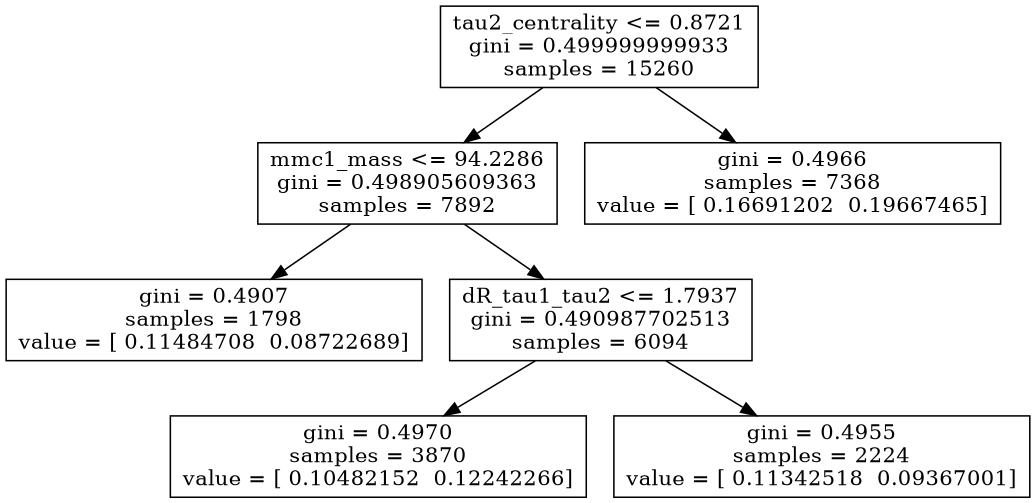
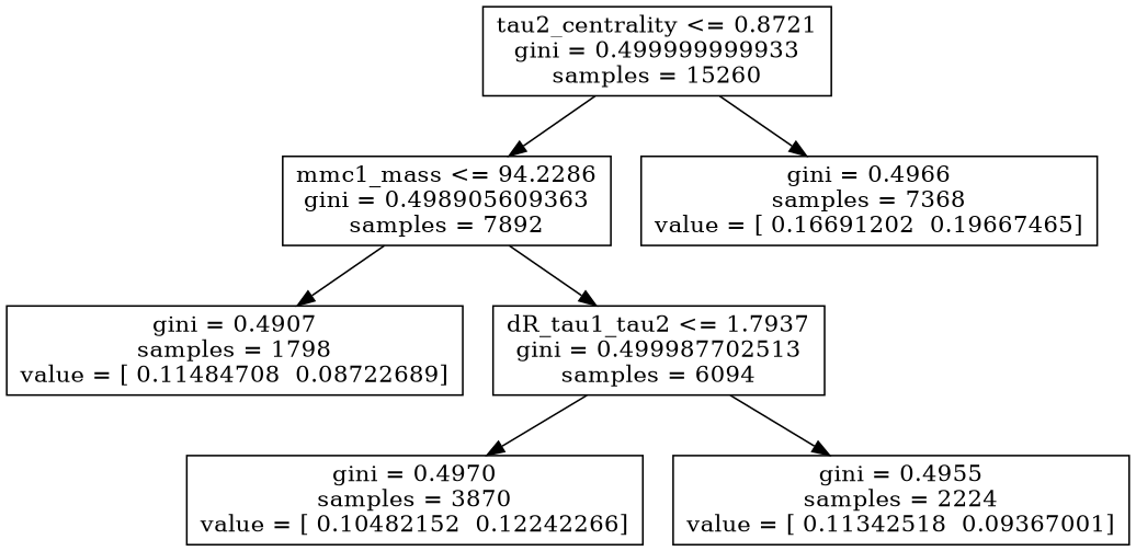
  digraph {
    node [shape=box]
    n1 [label="tau2_centrality <= 0.8721\ngini = 0.499999999933\nsamples = 15260"]
    n2 [label="mmc1_mass <= 94.2286\ngini = 0.498905609363\nsamples = 7892"]
    n3 [label="gini = 0.4966\nsamples = 7368\nvalue = [ 0.16691202  0.19667465]"]
    n4 [label="gini = 0.4907\nsamples = 1798\nvalue = [ 0.11484708  0.08722689]"]
-   n5 [label="dR_tau1_tau2 <= 1.7937\ngini = 0.490987702513\nsamples = 6094"]
+   n5 [label="dR_tau1_tau2 <= 1.7937\ngini = 0.499987702513\nsamples = 6094"]
    n6 [label="gini = 0.4970\nsamples = 3870\nvalue = [ 0.10482152  0.12242266]"]
    n7 [label="gini = 0.4955\nsamples = 2224\nvalue = [ 0.11342518  0.09367001]"]
    n1 -> n2
    n1 -> n3
    n2 -> n4
    n2 -> n5
    n5 -> n6
    n5 -> n7
  }
